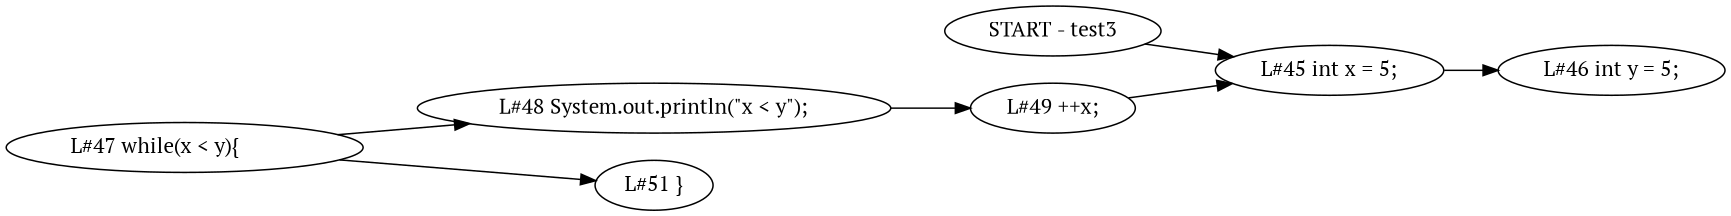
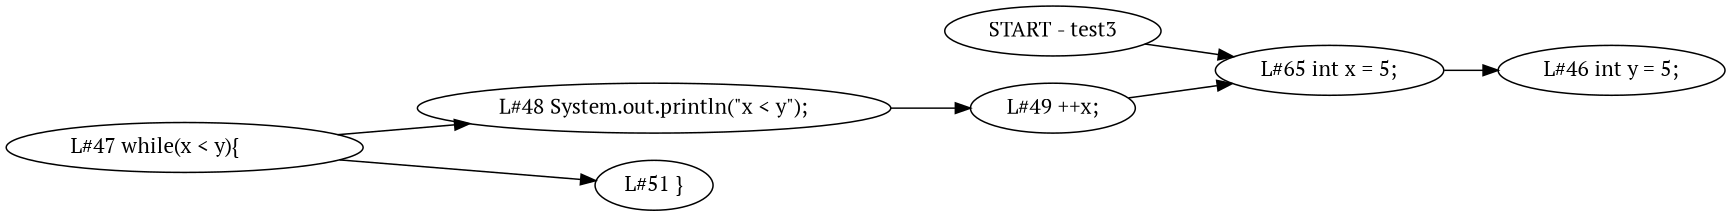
  digraph {
    fontname="PT Serif"
    rankdir=LR
    node [fontname="PT Serif"]
    edge [fontname="PT Serif"]
    n1 [height=0 label="START - test3" width=0]
-   n2 [height=0 label="L#45 int x = 5;" width=0]
+   n2 [height=0 label="L#65 int x = 5;" width=0]
    n3 [height=0 label="L#46 int y = 5;" width=0]
    n4 [height=0 label="L#47 while(x < y){   	" width=0]
    n5 [height=0 label="L#48 System.out.println(\"x < y\");" width=0]
    n6 [height=0 label="L#51 }" width=0]
    n7 [height=0 label="L#49 ++x;" width=0]
    n1 -> n2
    n2 -> n3
    n4 -> n5
    n4 -> n6
    n5 -> n7
    n7 -> n2
  }
